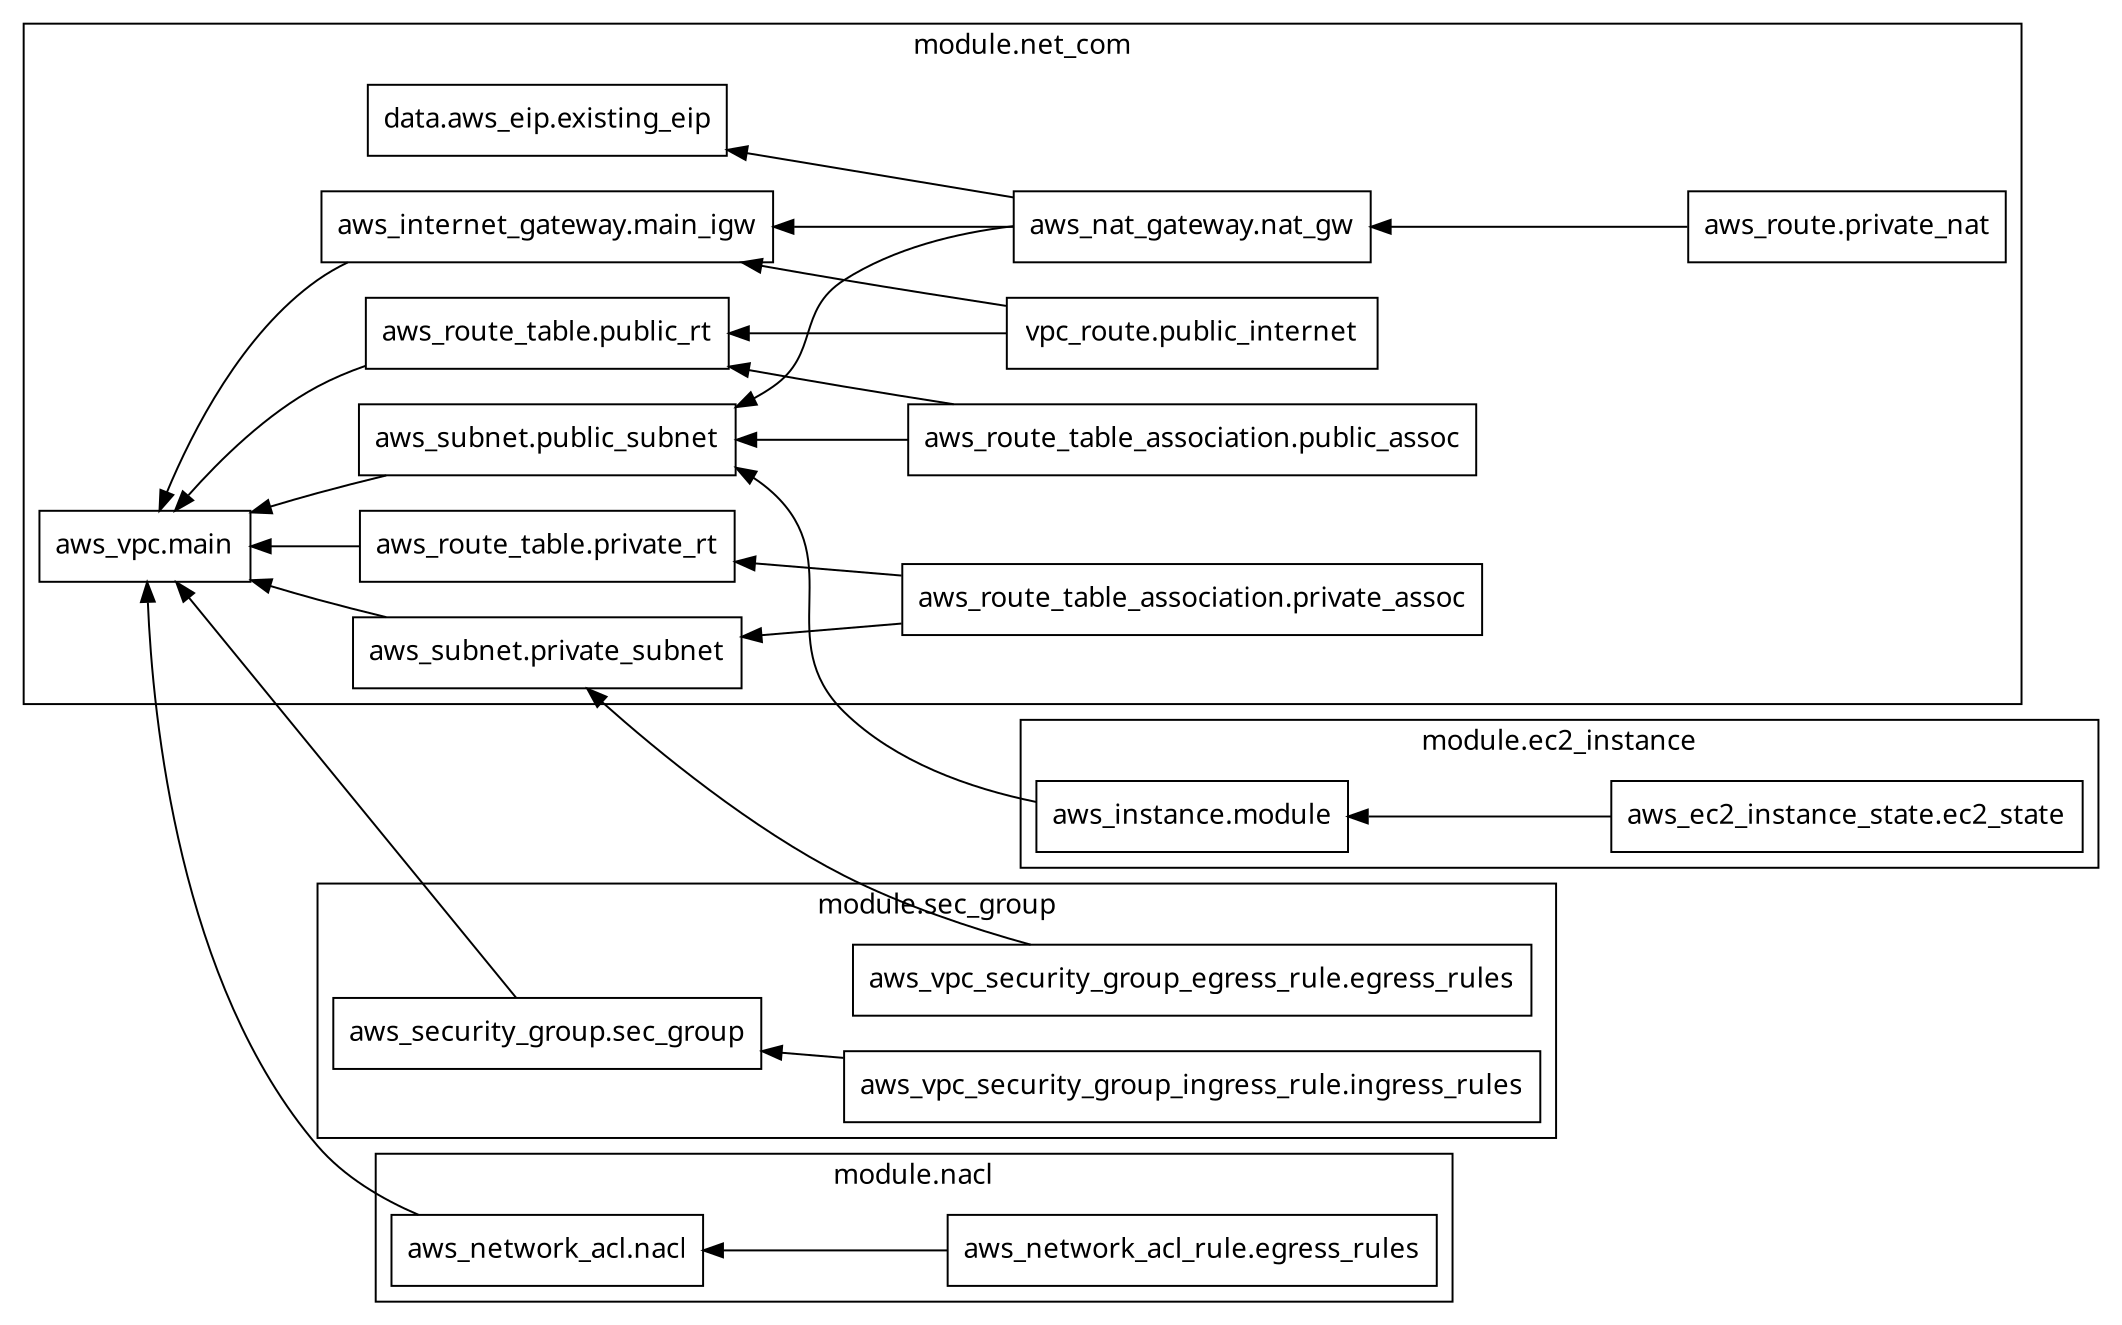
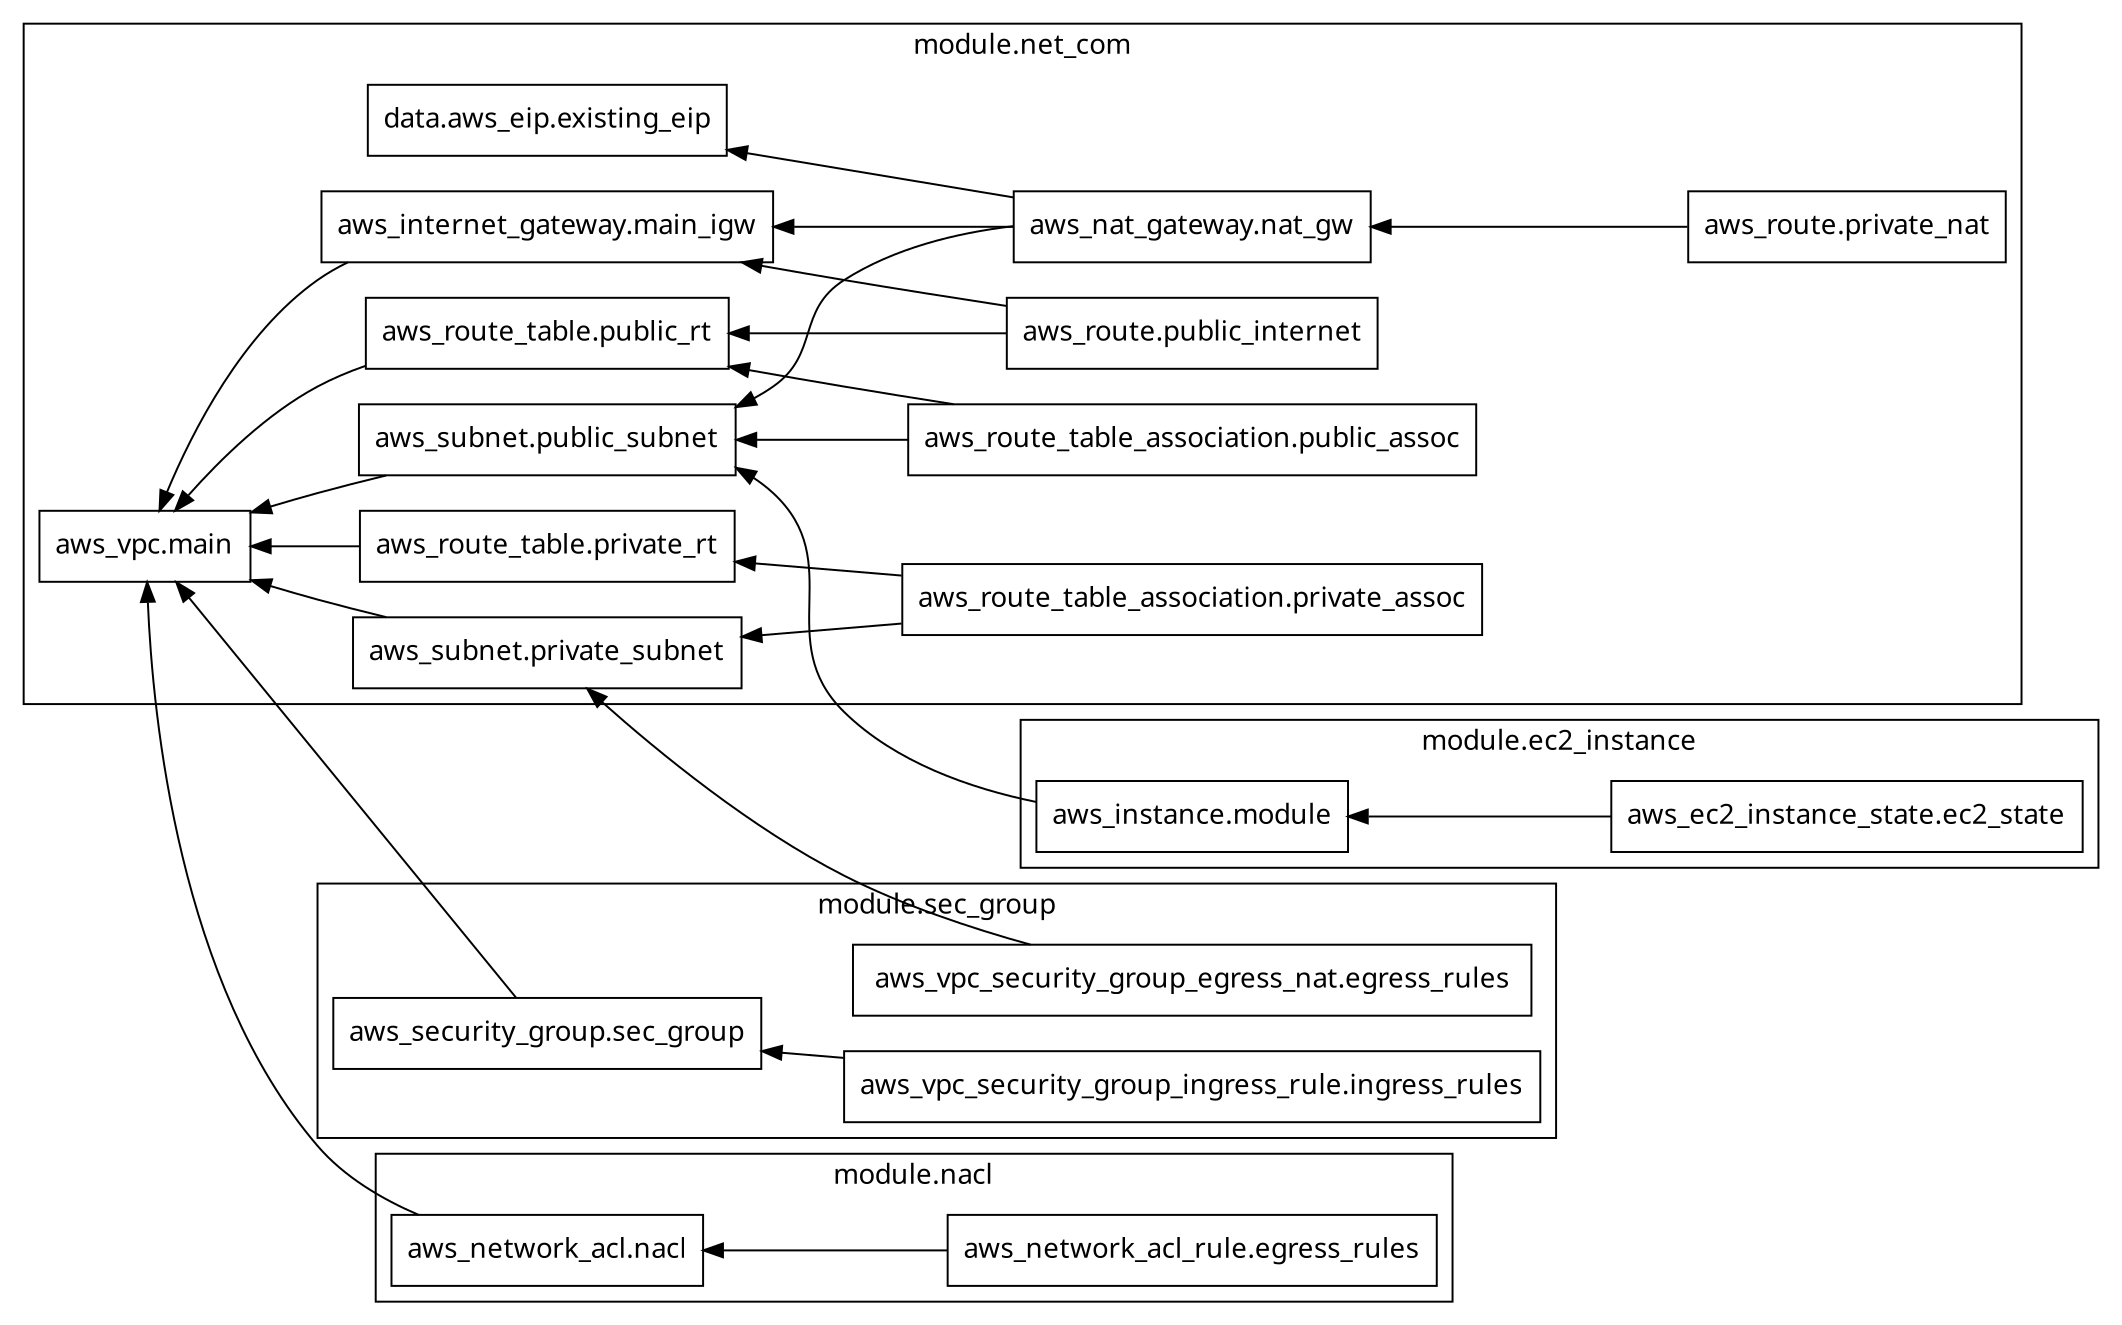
  digraph {
    rankdir=RL
    node [fontname="sans-serif" shape=rect]
    n1 [label="aws_ec2_instance_state.ec2_state"]
    n2 [label="aws_instance.module"]
    n3 [label="aws_network_acl.nacl"]
    n4 [label="aws_network_acl_rule.egress_rules"]
    n5 [label="data.aws_eip.existing_eip"]
    n6 [label="aws_internet_gateway.main_igw"]
    n7 [label="aws_nat_gateway.nat_gw"]
    n8 [label="aws_route.private_nat"]
-   n9 [label="vpc_route.public_internet"]
+   n9 [label="aws_route.public_internet"]
    n10 [label="aws_route_table.private_rt"]
    n11 [label="aws_route_table.public_rt"]
    n12 [label="aws_route_table_association.private_assoc"]
    n13 [label="aws_route_table_association.public_assoc"]
    n14 [label="aws_subnet.private_subnet"]
    n15 [label="aws_subnet.public_subnet"]
    n16 [label="aws_vpc.main"]
    n17 [label="aws_security_group.sec_group"]
-   n18 [label="aws_vpc_security_group_egress_rule.egress_rules"]
+   n18 [label="aws_vpc_security_group_egress_nat.egress_rules"]
    n19 [label="aws_vpc_security_group_ingress_rule.ingress_rules"]
    subgraph cluster_1 {
      fontname="sans-serif"
      label="module.ec2_instance"
      n1
      n2
    }
    subgraph cluster_2 {
      fontname="sans-serif"
      label="module.nacl"
      n3
      n4
    }
    subgraph cluster_3 {
      fontname="sans-serif"
      label="module.net_com"
      n5
      n6
      n7
      n8
      n9
      n10
      n11
      n12
      n13
      n14
      n15
      n16
    }
    subgraph cluster_4 {
      fontname="sans-serif"
      label="module.sec_group"
      n17
      n18
      n19
    }
    n1 -> n2
    n2 -> n15
    n3 -> n16
    n4 -> n3
    n6 -> n16
    n7 -> n5
    n7 -> n6
    n7 -> n15
    n8 -> n7
    n9 -> n6
    n9 -> n11
    n10 -> n16
    n11 -> n16
    n12 -> n10
    n12 -> n14
    n13 -> n11
    n13 -> n15
    n14 -> n16
    n15 -> n16
    n17 -> n16
    n18 -> n14
    n19 -> n17
  }
